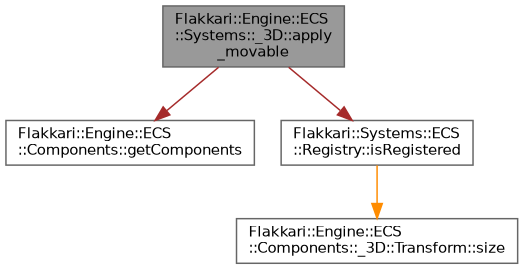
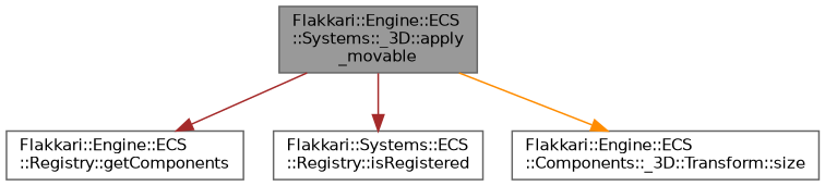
  digraph {
    rankdir=TB
    node [color=grey40 fillcolor=white fontname=Helvetica fontsize=10 shape=box style=filled]
    edge [color=brown fontname=Helvetica fontsize=10 labelfontname=Helvetica labelfontsize=10 style=solid]
    n1 [color=gray40 fillcolor=grey60 fontcolor=black height=0.2 label="Flakkari::Engine::ECS\l::Systems::_3D::apply\l_movable" width=0.4]
-   n2 [height=0.2 label="Flakkari::Engine::ECS\l::Components::getComponents" width=0.4]
+   n2 [height=0.2 label="Flakkari::Engine::ECS\l::Registry::getComponents" width=0.4]
    n3 [height=0.2 label="Flakkari::Systems::ECS\l::Registry::isRegistered" width=0.4]
    n4 [height=0.2 label="Flakkari::Engine::ECS\l::Components::_3D::Transform::size" width=0.4]
    n1 -> n2
    n1 -> n3
-   n3 -> n4 [color=darkorange]
+   n1 -> n4 [color=darkorange]
  }
